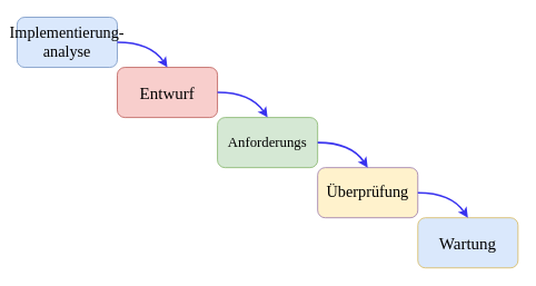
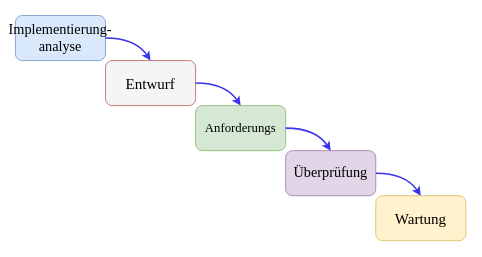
  <mxCell id="0" />
  <mxCell id="1" parent="0" />
  <mxCell id="2" value="&lt;font face=&quot;Times New Roman&quot; style=&quot;font-size: 19px;&quot;&gt;Implementierung-&lt;/font&gt;&lt;div&gt;&lt;font face=&quot;Times New Roman&quot; style=&quot;font-size: 19px;&quot;&gt;analyse&lt;/font&gt;&lt;/div&gt;" style="rounded=1;whiteSpace=wrap;html=1;fillColor=#dae8fc;perimeterSpacing=0;strokeColor=#6c8ebf;" parent="1" vertex="1"><mxGeometry x="20" y="20" width="120" height="60" as="geometry" /></mxCell>
- <mxCell id="3" value="&lt;font face=&quot;Times New Roman&quot; style=&quot;font-size: 20px;&quot;&gt;Entwurf&lt;/font&gt;" style="rounded=1;whiteSpace=wrap;html=1;fillColor=#f8cecc;perimeterSpacing=0;strokeColor=#b85450;" parent="1" vertex="1"><mxGeometry x="140" y="80" width="120" height="60" as="geometry" /></mxCell>
+ <mxCell id="3" value="&lt;font face=&quot;Times New Roman&quot; style=&quot;font-size: 20px;&quot;&gt;Entwurf&lt;/font&gt;" style="rounded=1;whiteSpace=wrap;html=1;fillColor=#f5f5f5;perimeterSpacing=0;strokeColor=#b85450;" parent="1" vertex="1"><mxGeometry x="140" y="80" width="120" height="60" as="geometry" /></mxCell>
  <mxCell id="4" value="&lt;font face=&quot;Times New Roman&quot; style=&quot;font-size: 17px;&quot;&gt;Anforderungs&lt;/font&gt;" style="rounded=1;whiteSpace=wrap;html=1;fillColor=#d5e8d4;perimeterSpacing=0;strokeColor=#82b366;" parent="1" vertex="1"><mxGeometry x="260" y="140" width="120" height="60" as="geometry" /></mxCell>
- <mxCell id="5" value="&lt;font face=&quot;Times New Roman&quot; style=&quot;font-size: 19px;&quot;&gt;Überprüfung&lt;/font&gt;" style="rounded=1;whiteSpace=wrap;html=1;fillColor=#fff2cc;perimeterSpacing=0;strokeColor=#9673a6;" parent="1" vertex="1"><mxGeometry x="380" y="200" width="120" height="60" as="geometry" /></mxCell>
- <mxCell id="6" value="&lt;font face=&quot;Times New Roman&quot; style=&quot;font-size: 20px;&quot;&gt;Wartung&lt;/font&gt;" style="rounded=1;whiteSpace=wrap;html=1;fillColor=#dae8fc;perimeterSpacing=0;strokeColor=#d6b656;" parent="1" vertex="1"><mxGeometry x="500" y="260" width="120" height="60" as="geometry" /></mxCell>
+ <mxCell id="5" value="&lt;font face=&quot;Times New Roman&quot; style=&quot;font-size: 19px;&quot;&gt;Überprüfung&lt;/font&gt;" style="rounded=1;whiteSpace=wrap;html=1;fillColor=#e1d5e7;perimeterSpacing=0;strokeColor=#9673a6;" parent="1" vertex="1"><mxGeometry x="380" y="200" width="120" height="60" as="geometry" /></mxCell>
+ <mxCell id="6" value="&lt;font face=&quot;Times New Roman&quot; style=&quot;font-size: 20px;&quot;&gt;Wartung&lt;/font&gt;" style="rounded=1;whiteSpace=wrap;html=1;fillColor=#fff2cc;perimeterSpacing=0;strokeColor=#d6b656;" parent="1" vertex="1"><mxGeometry x="500" y="260" width="120" height="60" as="geometry" /></mxCell>
  <mxCell id="7" value="" style="curved=1;endArrow=classic;html=1;rounded=0;entryX=0.5;entryY=0;entryDx=0;entryDy=0;fillColor=#dae8fc;strokeColor=light-dark(#3a34ef, #d7d1ff);strokeWidth=2;" parent="1" target="3" edge="1"><mxGeometry width="50" height="50" relative="1" as="geometry"><mxPoint x="140" y="50" as="sourcePoint" /><mxPoint x="190" y="0" as="targetPoint" /><Array as="points"><mxPoint x="180" y="50" /></Array></mxGeometry></mxCell>
  <mxCell id="8" value="" style="curved=1;endArrow=classic;html=1;rounded=0;entryX=0.5;entryY=0;entryDx=0;entryDy=0;fillColor=#dae8fc;strokeColor=light-dark(#3a34ef, #d7d1ff);strokeWidth=2;" edge="1" parent="1"><mxGeometry width="50" height="50" relative="1" as="geometry"><mxPoint x="260" y="110" as="sourcePoint" /><mxPoint x="320" y="140" as="targetPoint" /><Array as="points"><mxPoint x="300" y="110" /></Array></mxGeometry></mxCell>
  <mxCell id="9" value="" style="curved=1;endArrow=classic;html=1;rounded=0;entryX=0.5;entryY=0;entryDx=0;entryDy=0;fillColor=#dae8fc;strokeColor=light-dark(#3a34ef, #d7d1ff);strokeWidth=2;" edge="1" parent="1"><mxGeometry width="50" height="50" relative="1" as="geometry"><mxPoint x="380" y="170" as="sourcePoint" /><mxPoint x="440" y="200" as="targetPoint" /><Array as="points"><mxPoint x="420" y="170" /></Array></mxGeometry></mxCell>
  <mxCell id="10" value="" style="curved=1;endArrow=classic;html=1;rounded=0;entryX=0.5;entryY=0;entryDx=0;entryDy=0;fillColor=#dae8fc;strokeColor=light-dark(#3a34ef, #d7d1ff);strokeWidth=2;" edge="1" parent="1"><mxGeometry width="50" height="50" relative="1" as="geometry"><mxPoint x="500" y="230" as="sourcePoint" /><mxPoint x="560" y="260" as="targetPoint" /><Array as="points"><mxPoint x="540" y="230" /></Array></mxGeometry></mxCell>
